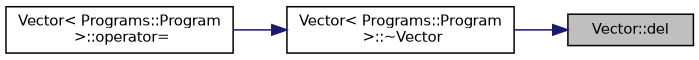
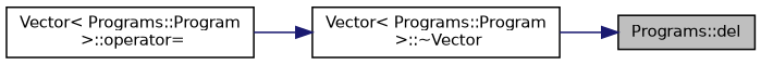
  digraph {
    rankdir=RL
    node [color=black fillcolor=white fontname=Helvetica fontsize=10 shape=record style=filled]
    edge [color=midnightblue dir=back fontname=Helvetica fontsize=10 labelfontname=Helvetica labelfontsize=10 style=solid]
-   n1 [fillcolor=grey75 fontcolor=black height=0.2 label="Vector::del" width=0.4]
+   n1 [fillcolor=grey75 fontcolor=black height=0.2 label="Programs::del" width=0.4]
    n2 [height=0.2 label="Vector\< Programs::Program\l \>::~Vector" width=0.4]
    n3 [height=0.2 label="Vector\< Programs::Program\l \>::operator=" width=0.4]
    n1 -> n2
    n2 -> n3
  }
